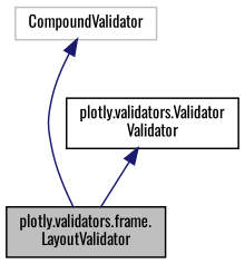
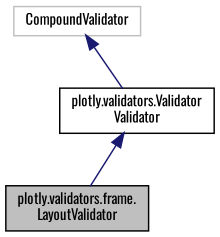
  digraph {
    fontname=Oswald
    node [color=black fillcolor=white fontname=Oswald fontsize=10 shape=record style=filled]
    edge [color=midnightblue dir=back fontname=Oswald fontsize=10 labelfontname=Helvetica labelfontsize=10 style=solid]
    n1 [fillcolor=grey75 fontcolor=black height=0.2 label="plotly.validators.frame.\lLayoutValidator" width=0.4]
    n2 [height=0.2 label="plotly.validators.Validator\lValidator" width=0.4]
    n3 [color=grey75 height=0.2 label=CompoundValidator width=0.4]
    n2 -> n1
-   n3 -> n1
+   n3 -> n2
  }
